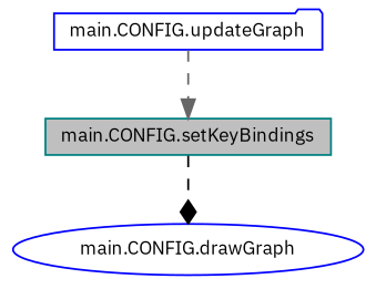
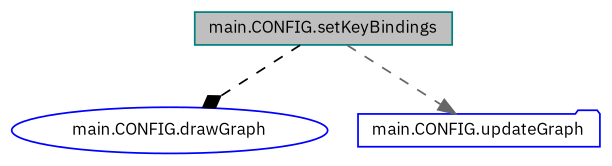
  digraph {
    fontname="IBM Plex Sans"
    rankdir=TB
    node [color=blue fillcolor=white fontname="IBM Plex Sans" fontsize=10 style=filled]
    edge [fontname="IBM Plex Sans" fontsize=10 labelfontname=Helvetica labelfontsize=10 style=dashed]
    n1 [color=teal fillcolor=grey75 fontcolor=black height=0.2 label="main.CONFIG.setKeyBindings" shape=box width=0.4]
    n2 [height=0.2 label="main.CONFIG.drawGraph" shape=ellipse width=0.4]
    n3 [height=0.2 label="main.CONFIG.updateGraph" shape=folder width=0.4]
    n1 -> n2 [arrowhead=diamond color=black]
-   n3 -> n1 [arrowhead=normal color=gray40]
+   n1 -> n3 [arrowhead=normal color=gray40]
  }
